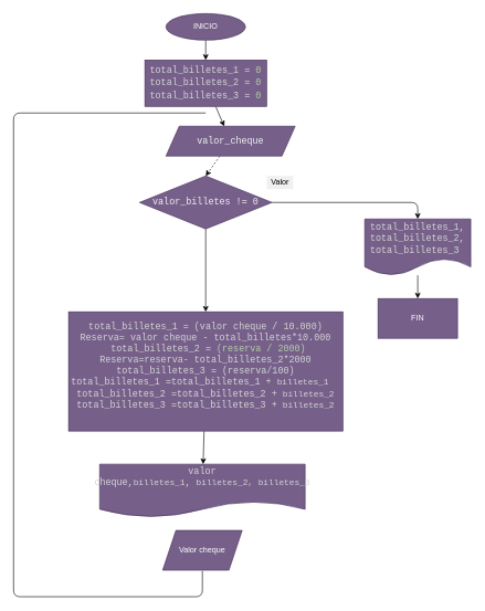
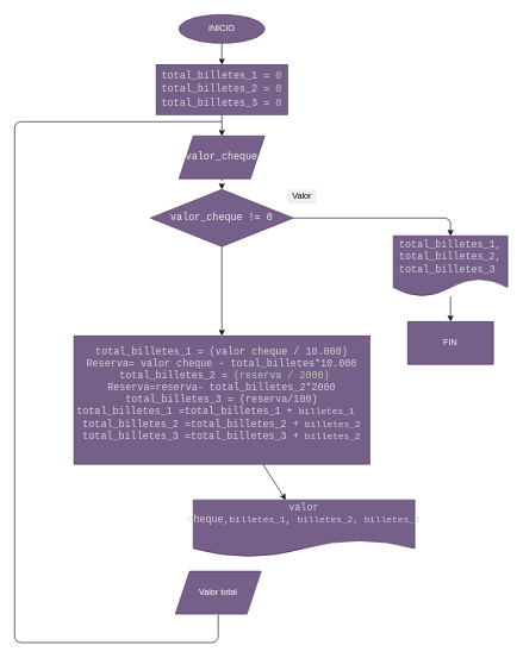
  <mxCell id="0" />
  <mxCell id="1" parent="0" />
  <mxCell id="2" value="" style="edgeStyle=none;html=1;" edge="1" parent="1" target="5"><mxGeometry relative="1" as="geometry"><mxPoint x="310" y="50" as="sourcePoint" /></mxGeometry></mxCell>
  <mxCell id="3" value="INICIO" style="ellipse;whiteSpace=wrap;html=1;fillColor=#76608a;fontColor=#ffffff;strokeColor=#432D57;" vertex="1" parent="1"><mxGeometry x="250" y="20" width="120" height="40" as="geometry" /></mxCell>
  <mxCell id="4" value="" style="edgeStyle=none;html=1;" edge="1" parent="1" source="5" target="13"><mxGeometry relative="1" as="geometry" /></mxCell>
  <mxCell id="5" value="&lt;div style=&quot;color: rgb(212 , 212 , 212) ; font-family: &amp;#34;consolas&amp;#34; , &amp;#34;courier new&amp;#34; , monospace ; font-size: 14px ; line-height: 19px&quot;&gt;&lt;div style=&quot;line-height: 19px&quot;&gt;&lt;div style=&quot;font-family: &amp;#34;consolas&amp;#34; , &amp;#34;courier new&amp;#34; , monospace ; line-height: 19px&quot;&gt;&lt;div&gt;total_billetes_1 = &lt;span style=&quot;color: rgb(181 , 206 , 168)&quot;&gt;0&lt;/span&gt;&lt;/div&gt;&lt;div&gt;total_billetes_2 = &lt;span style=&quot;color: #b5cea8&quot;&gt;0&lt;/span&gt;&lt;/div&gt;&lt;div&gt;total_billetes_3 = &lt;span style=&quot;color: rgb(181 , 206 , 168)&quot;&gt;0&lt;/span&gt;&lt;/div&gt;&lt;/div&gt;&lt;/div&gt;&lt;/div&gt;" style="whiteSpace=wrap;html=1;fillColor=#76608a;strokeColor=#432D57;fontColor=#ffffff;" vertex="1" parent="1"><mxGeometry x="218.13" y="90" width="183.75" height="70" as="geometry" /></mxCell>
  <mxCell id="6" value="" style="edgeStyle=none;html=1;fontColor=#F0F0F0;" edge="1" parent="1" source="8" target="15"><mxGeometry relative="1" as="geometry"><Array as="points"><mxPoint x="630" y="305" /></Array></mxGeometry></mxCell>
  <mxCell id="7" value="" style="edgeStyle=none;html=1;fontColor=#F0F0F0;" edge="1" parent="1" source="8" target="11"><mxGeometry relative="1" as="geometry" /></mxCell>
- <mxCell id="8" value="&lt;span style=&quot;color: rgb(240 , 240 , 240) ; font-family: &amp;#34;consolas&amp;#34; , &amp;#34;courier new&amp;#34; , monospace ; font-size: 14px&quot;&gt;valor_billetes != 0&lt;/span&gt;" style="rhombus;whiteSpace=wrap;html=1;fillColor=#76608a;strokeColor=#432D57;fontColor=#ffffff;" vertex="1" parent="1"><mxGeometry x="210" y="265" width="200" height="80" as="geometry" /></mxCell>
+ <mxCell id="8" value="&lt;span style=&quot;color: rgb(240 , 240 , 240) ; font-family: &amp;#34;consolas&amp;#34; , &amp;#34;courier new&amp;#34; , monospace ; font-size: 14px&quot;&gt;valor_cheque != 0&lt;/span&gt;" style="rhombus;whiteSpace=wrap;html=1;fillColor=#76608a;strokeColor=#432D57;fontColor=#ffffff;" vertex="1" parent="1"><mxGeometry x="210" y="265" width="200" height="80" as="geometry" /></mxCell>
  <mxCell id="9" value="&lt;font color=&quot;#000000&quot;&gt;Valor&lt;/font&gt;" style="text;html=1;align=center;verticalAlign=middle;resizable=0;points=[];autosize=1;strokeColor=none;fillColor=#F0F0F0;" vertex="1" parent="1"><mxGeometry x="401.88" y="265" width="40" height="20" as="geometry" /></mxCell>
  <mxCell id="10" value="" style="edgeStyle=none;html=1;fontSize=13;fontColor=#F0F0F0;" edge="1" parent="1" source="11" target="16"><mxGeometry relative="1" as="geometry" /></mxCell>
  <mxCell id="11" value="&lt;div style=&quot;color: rgb(212 , 212 , 212) ; font-family: &amp;#34;consolas&amp;#34; , &amp;#34;courier new&amp;#34; , monospace ; font-size: 14px&quot;&gt;total_billetes_1 = (valor cheque / 10.000)&lt;/div&gt;&lt;div style=&quot;color: rgb(212 , 212 , 212) ; font-family: &amp;#34;consolas&amp;#34; , &amp;#34;courier new&amp;#34; , monospace ; font-size: 14px&quot;&gt;Reserva= valor cheque - total_billetes*10.000&lt;/div&gt;&lt;div style=&quot;font-family: &amp;#34;consolas&amp;#34; , &amp;#34;courier new&amp;#34; , monospace ; font-size: 14px&quot;&gt;&lt;span style=&quot;color: rgb(212 , 212 , 212)&quot;&gt;&amp;nbsp;total_billetes_2 =&lt;/span&gt;&lt;font color=&quot;#d4d4d4&quot;&gt;&amp;nbsp;&lt;/font&gt;&lt;font color=&quot;#b5cea8&quot;&gt;(reserva / 2000)&lt;/font&gt;&lt;/div&gt;&lt;div style=&quot;font-family: &amp;#34;consolas&amp;#34; , &amp;#34;courier new&amp;#34; , monospace ; font-size: 14px&quot;&gt;&lt;span style=&quot;color: rgb(212 , 212 , 212)&quot;&gt;Reserva=reserva&lt;/span&gt;&lt;span style=&quot;color: rgb(212 , 212 , 212)&quot;&gt;- total_billetes_2*2000&lt;/span&gt;&lt;/div&gt;&lt;div style=&quot;font-family: &amp;#34;consolas&amp;#34; , &amp;#34;courier new&amp;#34; , monospace ; font-size: 14px&quot;&gt;&lt;span style=&quot;color: rgb(212 , 212 , 212)&quot;&gt;total_billetes_3 = (reserva/100)&lt;/span&gt;&lt;/div&gt;&lt;div style=&quot;font-family: &amp;#34;consolas&amp;#34; , &amp;#34;courier new&amp;#34; , monospace&quot;&gt;&lt;div&gt;&lt;span style=&quot;font-size: 14px ; color: rgb(212 , 212 , 212)&quot;&gt;total_billetes_1 =&lt;/span&gt;&lt;span style=&quot;font-size: 14px ; color: rgb(212 , 212 , 212)&quot;&gt;total_billetes_1 +&amp;nbsp;&lt;/span&gt;&lt;span style=&quot;color: rgb(212 , 212 , 212) ; font-family: &amp;#34;consolas&amp;#34; , &amp;#34;courier new&amp;#34; , monospace&quot;&gt;&lt;font style=&quot;font-size: 13px&quot;&gt;billetes_1&lt;/font&gt;&lt;/span&gt;&lt;span style=&quot;font-size: 14px ; color: rgb(212 , 212 , 212)&quot;&gt;&amp;nbsp;&lt;/span&gt;&lt;span style=&quot;font-size: 14px ; color: rgb(212 , 212 , 212)&quot;&gt;&amp;nbsp;&lt;/span&gt;&lt;/div&gt;&lt;/div&gt;&lt;div style=&quot;font-family: &amp;#34;consolas&amp;#34; , &amp;#34;courier new&amp;#34; , monospace ; font-size: 14px&quot;&gt;&lt;div style=&quot;color: rgb(212 , 212 , 212)&quot;&gt;total_billetes_2 =&lt;span&gt;total_billetes_2 +&amp;nbsp;&lt;/span&gt;&lt;span style=&quot;font-size: 13px&quot;&gt;billetes_2&lt;/span&gt;&lt;/div&gt;&lt;div style=&quot;color: rgb(212 , 212 , 212)&quot;&gt;total_billetes_3 =&lt;span&gt;total_billetes_3&lt;/span&gt;&lt;span&gt;&amp;nbsp;+&lt;/span&gt;&lt;span&gt;&amp;nbsp;&lt;/span&gt;&lt;span style=&quot;font-size: 13px&quot;&gt;billetes_2&lt;/span&gt;&lt;/div&gt;&lt;/div&gt;&lt;div style=&quot;font-family: &amp;#34;consolas&amp;#34; , &amp;#34;courier new&amp;#34; , monospace ; font-size: 14px&quot;&gt;&lt;span style=&quot;color: rgb(212 , 212 , 212)&quot;&gt;&lt;br&gt;&lt;/span&gt;&lt;/div&gt;" style="whiteSpace=wrap;html=1;fillColor=#76608a;strokeColor=#432D57;fontColor=#ffffff;" vertex="1" parent="1"><mxGeometry x="103" y="470" width="414" height="180" as="geometry" /></mxCell>
  <mxCell id="12" value="" style="edgeStyle=none;html=1;fontColor=#F0F0F0;entryX=0.5;entryY=0;entryDx=0;entryDy=0;dashed=1;" edge="1" parent="1" source="13" target="8"><mxGeometry relative="1" as="geometry" /></mxCell>
- <mxCell id="13" value="&lt;div style=&quot;font-family: &amp;#34;consolas&amp;#34; , &amp;#34;courier new&amp;#34; , monospace ; font-size: 14px ; line-height: 19px&quot;&gt;&lt;font color=&quot;#f0f0f0&quot;&gt;valor_cheque&lt;/font&gt;&lt;/div&gt;" style="shape=parallelogram;perimeter=parallelogramPerimeter;whiteSpace=wrap;html=1;fixedSize=1;labelBackgroundColor=none;fillColor=#76608a;fontColor=#ffffff;strokeColor=#432D57;" vertex="1" parent="1"><mxGeometry x="250" y="190" width="195" height="45" as="geometry" /></mxCell>
+ <mxCell id="13" value="&lt;div style=&quot;font-family: &amp;#34;consolas&amp;#34; , &amp;#34;courier new&amp;#34; , monospace ; font-size: 14px ; line-height: 19px&quot;&gt;&lt;font color=&quot;#f0f0f0&quot;&gt;valor_cheque&lt;/font&gt;&lt;/div&gt;" style="shape=parallelogram;perimeter=parallelogramPerimeter;whiteSpace=wrap;html=1;fixedSize=1;labelBackgroundColor=none;fillColor=#76608a;fontColor=#ffffff;strokeColor=#432D57;" vertex="1" parent="1"><mxGeometry x="250" y="190" width="120" height="60" as="geometry" /></mxCell>
  <mxCell id="14" value="" style="edgeStyle=none;html=1;fontSize=13;fontColor=#F0F0F0;" edge="1" parent="1" source="15" target="19"><mxGeometry relative="1" as="geometry" /></mxCell>
  <mxCell id="15" value="&lt;div style=&quot;color: rgb(212 , 212 , 212) ; font-family: &amp;#34;consolas&amp;#34; , &amp;#34;courier new&amp;#34; , monospace ; font-size: 14px&quot;&gt;total_billetes_1,&lt;/div&gt;&lt;div style=&quot;color: rgb(212 , 212 , 212) ; font-family: &amp;#34;consolas&amp;#34; , &amp;#34;courier new&amp;#34; , monospace ; font-size: 14px&quot;&gt;total_billetes_2,&lt;/div&gt;&lt;div style=&quot;color: rgb(212 , 212 , 212) ; font-family: &amp;#34;consolas&amp;#34; , &amp;#34;courier new&amp;#34; , monospace ; font-size: 14px&quot;&gt;total_billetes_3&amp;nbsp;&lt;/div&gt;" style="shape=document;whiteSpace=wrap;html=1;boundedLbl=1;fillColor=#76608a;strokeColor=#432D57;fontColor=#ffffff;" vertex="1" parent="1"><mxGeometry x="550" y="330" width="160" height="85" as="geometry" /></mxCell>
- <mxCell id="16" value="&lt;span style=&quot;color: rgb(212 , 212 , 212) ; font-family: &amp;#34;consolas&amp;#34; , &amp;#34;courier new&amp;#34; , monospace ; font-size: 14px&quot;&gt;valor cheque,&lt;/span&gt;&lt;span style=&quot;font-family: &amp;#34;consolas&amp;#34; , &amp;#34;courier new&amp;#34; , monospace ; color: rgb(212 , 212 , 212)&quot;&gt;&lt;font style=&quot;font-size: 13px&quot;&gt;billetes_1&lt;/font&gt;&lt;font style=&quot;font-size: 14px&quot;&gt;,&amp;nbsp;&lt;/font&gt;&lt;/span&gt;&lt;span style=&quot;font-family: &amp;#34;consolas&amp;#34; , &amp;#34;courier new&amp;#34; , monospace ; color: rgb(212 , 212 , 212)&quot;&gt;&lt;font style=&quot;font-size: 13px&quot;&gt;billetes_2,&amp;nbsp;&lt;/font&gt;&lt;/span&gt;&lt;span style=&quot;font-family: &amp;#34;consolas&amp;#34; , &amp;#34;courier new&amp;#34; , monospace ; color: rgb(212 , 212 , 212)&quot;&gt;&lt;font style=&quot;font-size: 13px&quot;&gt;billetes_3&lt;/font&gt;&lt;/span&gt;&lt;span style=&quot;color: rgb(212 , 212 , 212) ; font-family: &amp;#34;consolas&amp;#34; , &amp;#34;courier new&amp;#34; , monospace ; font-size: 14px&quot;&gt;&lt;br&gt;&amp;nbsp;&lt;/span&gt;" style="shape=document;whiteSpace=wrap;html=1;boundedLbl=1;fillColor=#76608a;strokeColor=#432D57;fontColor=#ffffff;" vertex="1" parent="1"><mxGeometry x="150" y="700" width="310" height="80" as="geometry" /></mxCell>
- <mxCell id="17" value="Valor cheque" style="shape=parallelogram;perimeter=parallelogramPerimeter;whiteSpace=wrap;html=1;fixedSize=1;fillColor=#76608a;strokeColor=#432D57;fontColor=#ffffff;" vertex="1" parent="1"><mxGeometry x="245" y="800" width="120" height="60" as="geometry" /></mxCell>
+ <mxCell id="16" value="&lt;span style=&quot;color: rgb(212 , 212 , 212) ; font-family: &amp;#34;consolas&amp;#34; , &amp;#34;courier new&amp;#34; , monospace ; font-size: 14px&quot;&gt;valor cheque,&lt;/span&gt;&lt;span style=&quot;font-family: &amp;#34;consolas&amp;#34; , &amp;#34;courier new&amp;#34; , monospace ; color: rgb(212 , 212 , 212)&quot;&gt;&lt;font style=&quot;font-size: 13px&quot;&gt;billetes_1&lt;/font&gt;&lt;font style=&quot;font-size: 14px&quot;&gt;,&amp;nbsp;&lt;/font&gt;&lt;/span&gt;&lt;span style=&quot;font-family: &amp;#34;consolas&amp;#34; , &amp;#34;courier new&amp;#34; , monospace ; color: rgb(212 , 212 , 212)&quot;&gt;&lt;font style=&quot;font-size: 13px&quot;&gt;billetes_2,&amp;nbsp;&lt;/font&gt;&lt;/span&gt;&lt;span style=&quot;font-family: &amp;#34;consolas&amp;#34; , &amp;#34;courier new&amp;#34; , monospace ; color: rgb(212 , 212 , 212)&quot;&gt;&lt;font style=&quot;font-size: 13px&quot;&gt;billetes_3&lt;/font&gt;&lt;/span&gt;&lt;span style=&quot;color: rgb(212 , 212 , 212) ; font-family: &amp;#34;consolas&amp;#34; , &amp;#34;courier new&amp;#34; , monospace ; font-size: 14px&quot;&gt;&lt;br&gt;&amp;nbsp;&lt;/span&gt;" style="shape=document;whiteSpace=wrap;html=1;boundedLbl=1;fillColor=#76608a;strokeColor=#432D57;fontColor=#ffffff;" vertex="1" parent="1"><mxGeometry x="270" y="700" width="310" height="80" as="geometry" /></mxCell>
+ <mxCell id="17" value="Valor total" style="shape=parallelogram;perimeter=parallelogramPerimeter;whiteSpace=wrap;html=1;fixedSize=1;fillColor=#76608a;strokeColor=#432D57;fontColor=#ffffff;" vertex="1" parent="1"><mxGeometry x="245" y="800" width="120" height="60" as="geometry" /></mxCell>
  <mxCell id="18" value="" style="endArrow=none;html=1;fontSize=13;fontColor=#F0F0F0;" edge="1" parent="1"><mxGeometry width="50" height="50" relative="1" as="geometry"><mxPoint x="305" y="861" as="sourcePoint" /><mxPoint x="310" y="170" as="targetPoint" /><Array as="points"><mxPoint x="305" y="900" /><mxPoint x="20" y="900" /><mxPoint x="20" y="170" /></Array></mxGeometry></mxCell>
  <mxCell id="19" value="FIN" style="whiteSpace=wrap;html=1;fillColor=#76608a;strokeColor=#432D57;fontColor=#ffffff;rounded=0;" vertex="1" parent="1"><mxGeometry x="570" y="450" width="120" height="60" as="geometry" /></mxCell>
